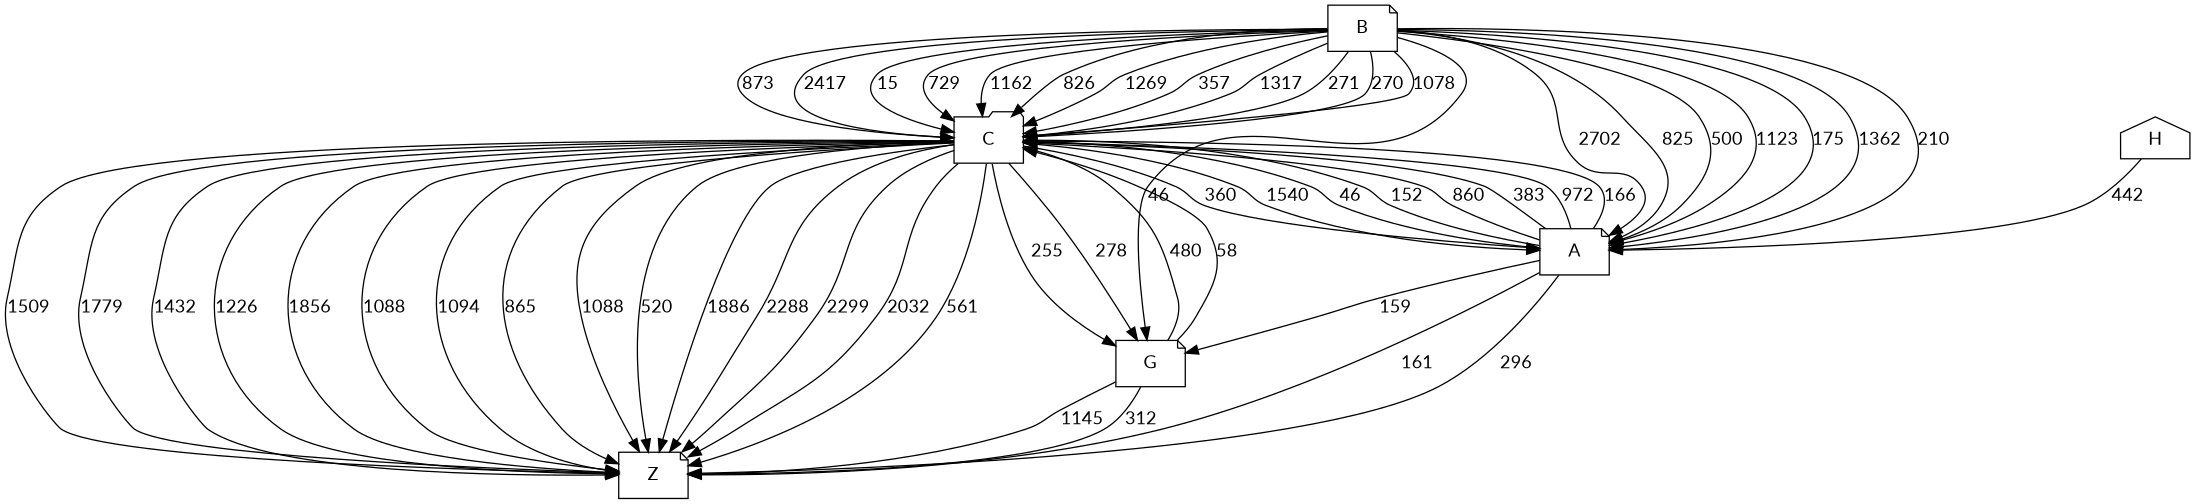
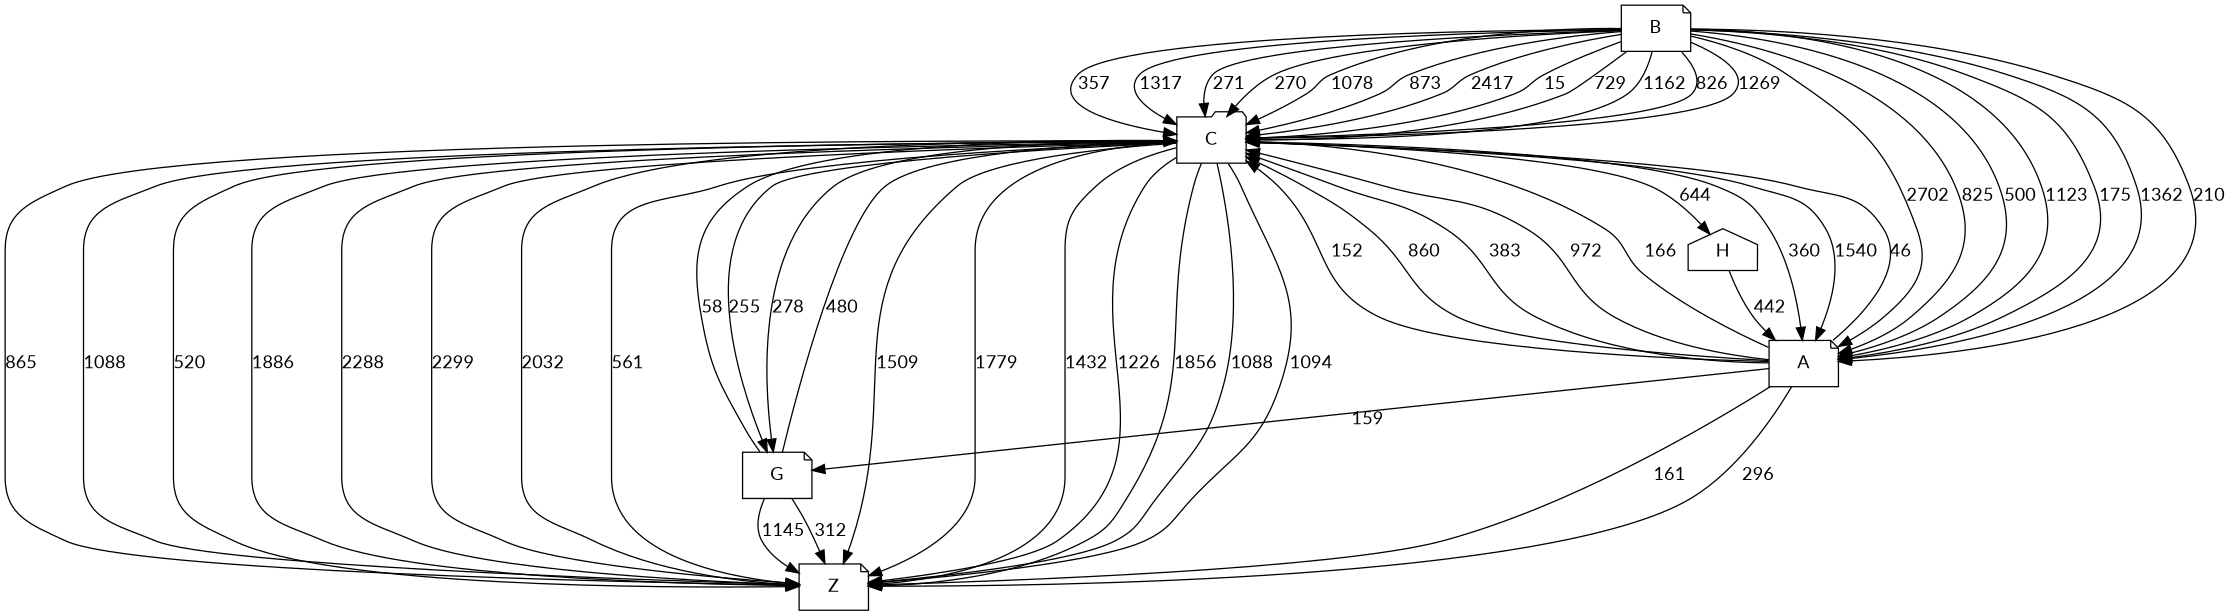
  digraph {
    fontname=Lato
    rankdir=TB
    node [fontname=Lato shape=note]
    edge [fontname=Lato]
    C [shape=folder]
    B
    G
    A
    Z
    H [shape=house]
    C -> G [label=255]
    C -> G [label=278]
    C -> A [label=360]
    C -> A [label=1540]
    C -> Z [label=1509]
    C -> Z [label=1779]
    C -> Z [label=1432]
    C -> Z [label=1226]
    C -> Z [label=1856]
    C -> Z [label=1088]
    C -> Z [label=1094]
    C -> Z [label=865]
    C -> Z [label=1088]
    C -> Z [label=520]
    C -> Z [label=1886]
    C -> Z [label=2288]
    C -> Z [label=2299]
    C -> Z [label=2032]
    C -> Z [label=561]
+   C -> H [label=644]
    B -> C [label=873]
    B -> C [label=2417]
    B -> C [label=15]
    B -> C [label=729]
    B -> C [label=1162]
    B -> C [label=826]
    B -> C [label=1269]
    B -> C [label=357]
    B -> C [label=1317]
    B -> C [label=271]
    B -> C [label=270]
    B -> C [label=1078]
-   B -> G [label=46]
    B -> A [label=2702]
    B -> A [label=825]
    B -> A [label=500]
    B -> A [label=1123]
    B -> A [label=175]
    B -> A [label=1362]
    B -> A [label=210]
    G -> C [label=480]
    G -> C [label=58]
    G -> Z [label=1145]
    G -> Z [label=312]
    A -> C [label=46]
    A -> C [label=152]
    A -> C [label=860]
    A -> C [label=383]
    A -> C [label=972]
    A -> C [label=166]
    A -> G [label=159]
    A -> Z [label=161]
    A -> Z [label=296]
    H -> A [label=442]
  }
